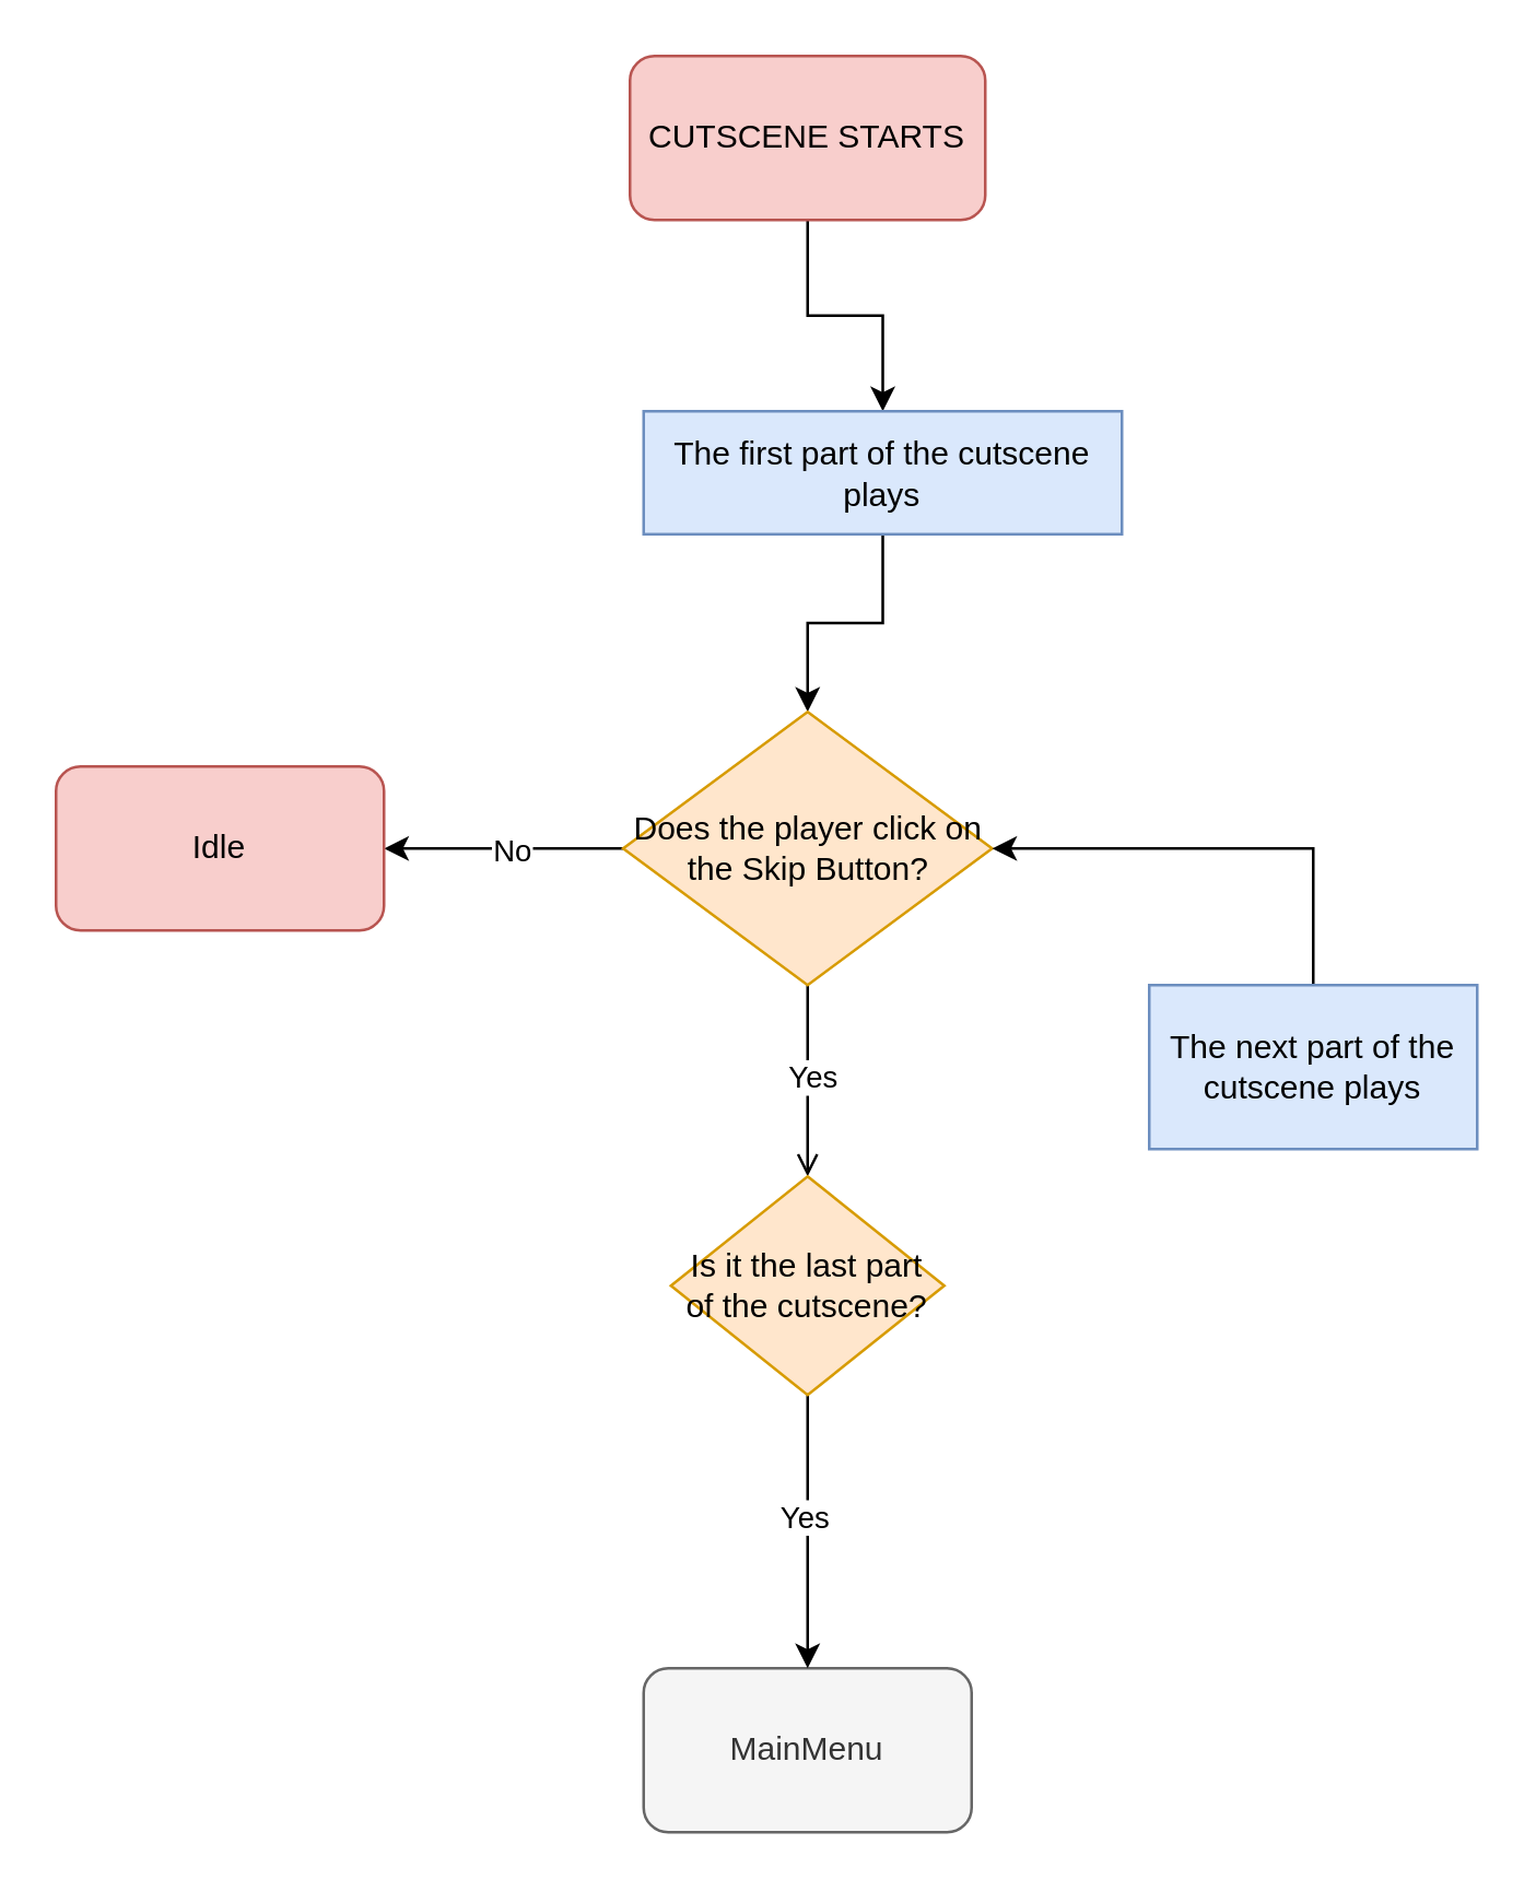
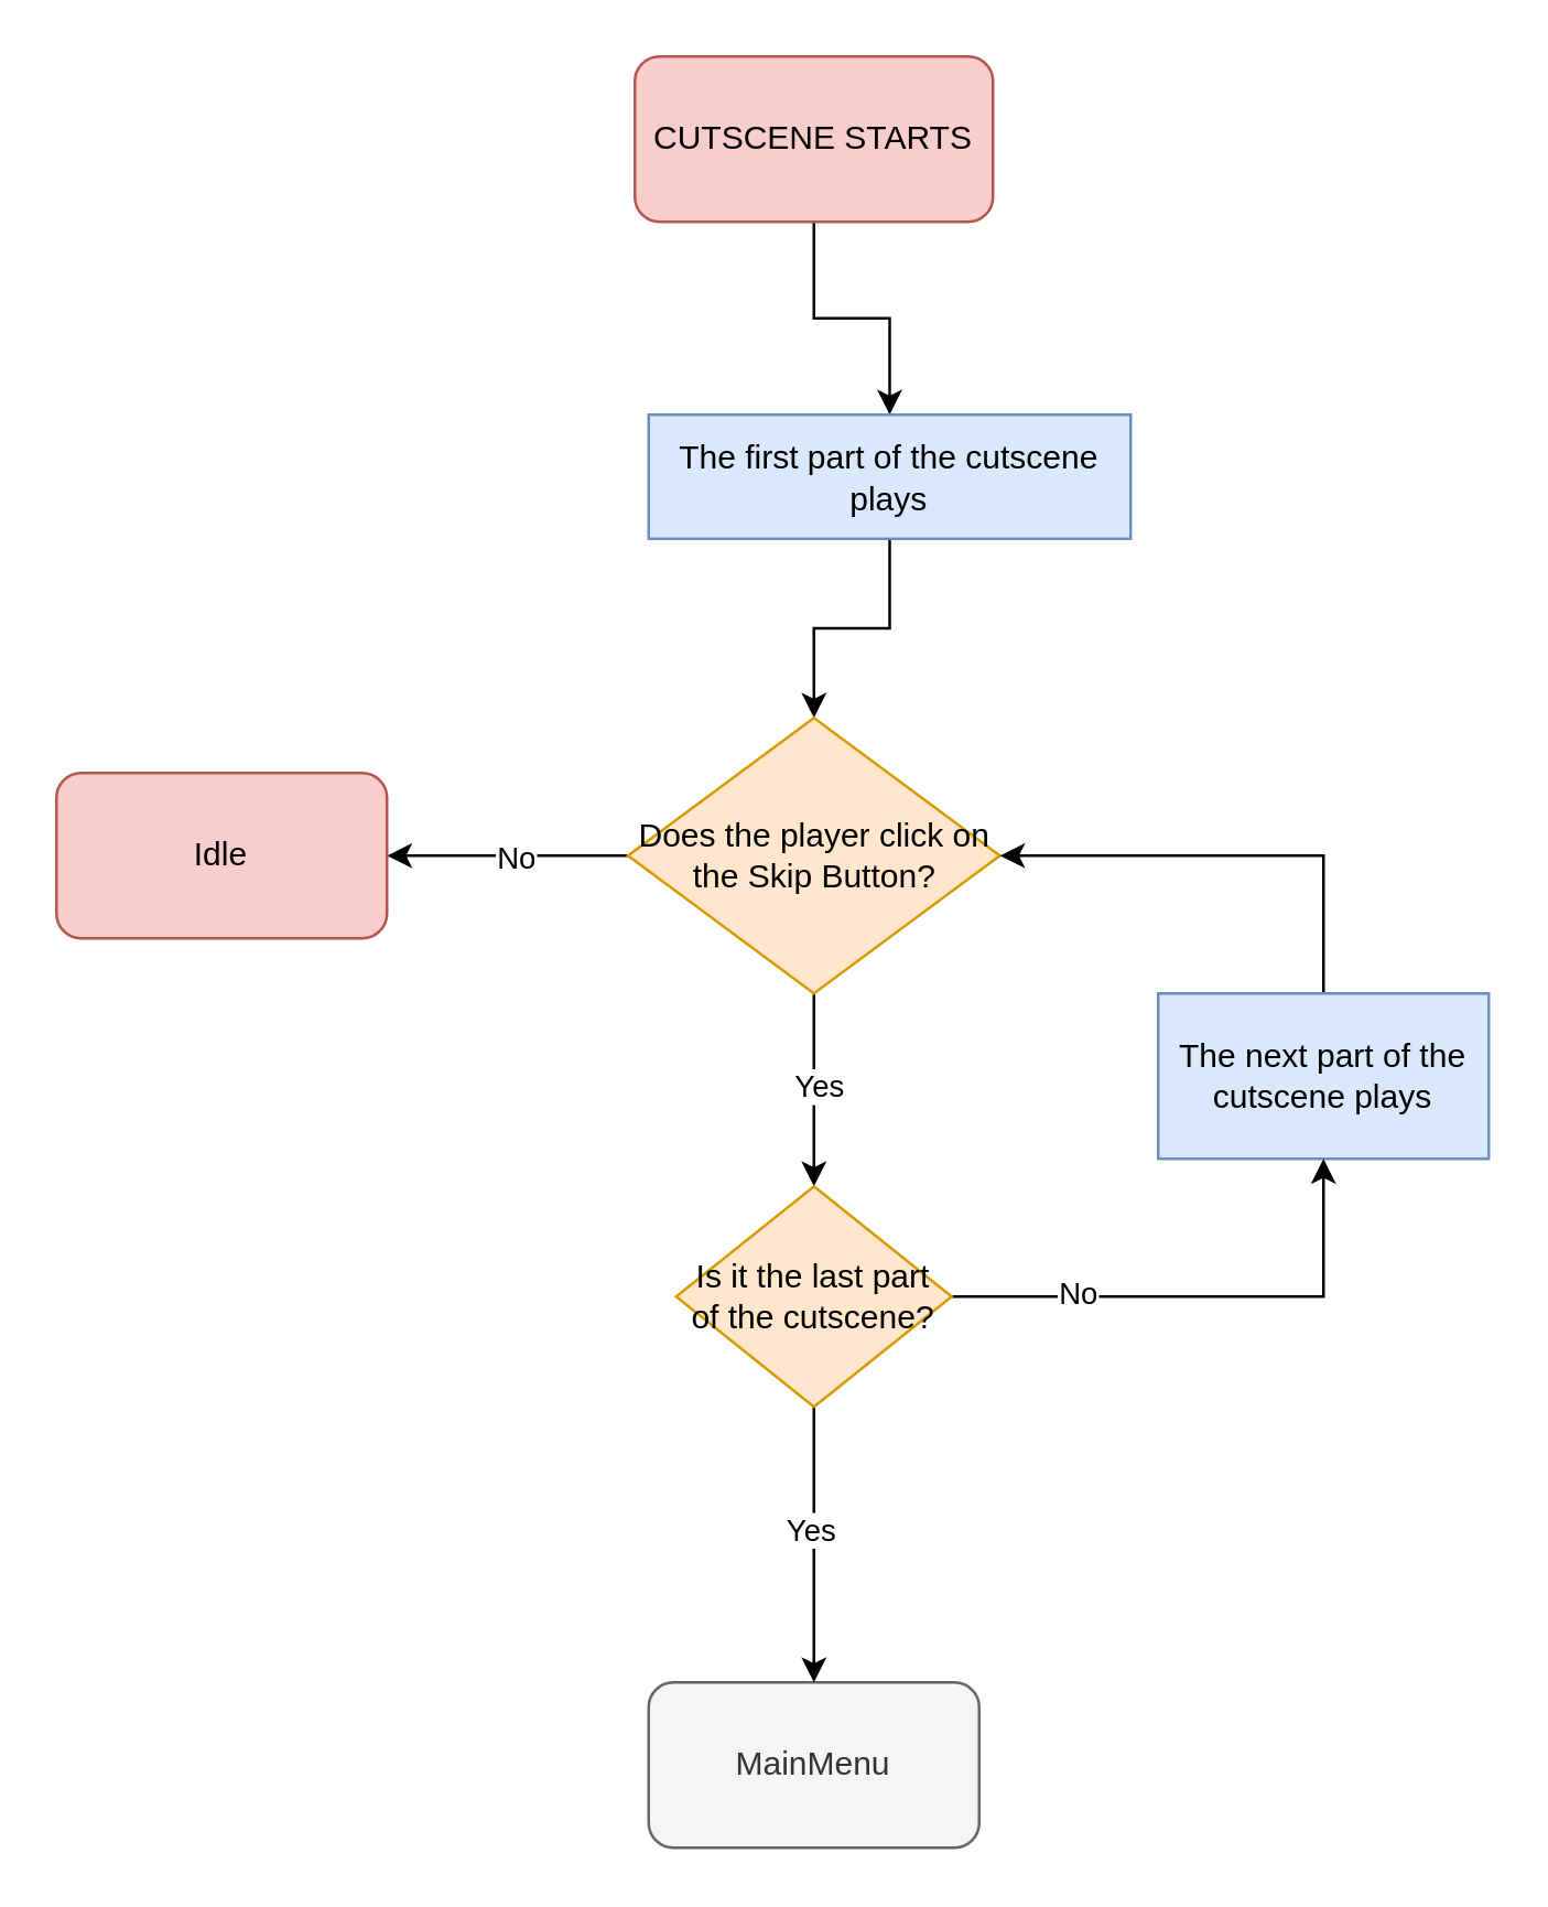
  <mxCell id="0" />
  <mxCell id="1" parent="0" />
  <mxCell id="2" style="edgeStyle=orthogonalEdgeStyle;rounded=0;orthogonalLoop=1;jettySize=auto;html=1;exitX=0.5;exitY=1;exitDx=0;exitDy=0;entryX=0.5;entryY=0;entryDx=0;entryDy=0;" edge="1" parent="1" source="3" target="5"><mxGeometry relative="1" as="geometry" /></mxCell>
  <mxCell id="3" value="CUTSCENE STARTS" style="rounded=1;whiteSpace=wrap;html=1;fillColor=#f8cecc;strokeColor=#b85450;" vertex="1" parent="1"><mxGeometry x="230" y="20" width="130" height="60" as="geometry" /></mxCell>
  <mxCell id="4" style="edgeStyle=orthogonalEdgeStyle;rounded=0;orthogonalLoop=1;jettySize=auto;html=1;exitX=0.5;exitY=1;exitDx=0;exitDy=0;entryX=0.5;entryY=0;entryDx=0;entryDy=0;" edge="1" parent="1" source="5" target="10"><mxGeometry relative="1" as="geometry" /></mxCell>
  <mxCell id="5" value="The first part of the cutscene plays" style="rounded=0;whiteSpace=wrap;html=1;fillColor=#dae8fc;strokeColor=#6c8ebf;" vertex="1" parent="1"><mxGeometry x="235" y="150" width="175" height="45" as="geometry" /></mxCell>
  <mxCell id="6" style="edgeStyle=orthogonalEdgeStyle;rounded=0;orthogonalLoop=1;jettySize=auto;html=1;exitX=0;exitY=0.5;exitDx=0;exitDy=0;entryX=1;entryY=0.5;entryDx=0;entryDy=0;" edge="1" parent="1" source="10" target="11"><mxGeometry relative="1" as="geometry" /></mxCell>
  <mxCell id="7" value="No" style="edgeLabel;html=1;align=center;verticalAlign=middle;resizable=0;points=[];" connectable="0" vertex="1" parent="6"><mxGeometry x="-0.055" y="3" relative="1" as="geometry"><mxPoint y="-3" as="offset" /></mxGeometry></mxCell>
- <mxCell id="8" style="edgeStyle=orthogonalEdgeStyle;rounded=0;orthogonalLoop=1;jettySize=auto;html=1;exitX=0.5;exitY=1;exitDx=0;exitDy=0;entryX=0.5;entryY=0;entryDx=0;entryDy=0;endArrow=open;" edge="1" parent="1" source="10" target="19"><mxGeometry relative="1" as="geometry" /></mxCell>
+ <mxCell id="8" style="edgeStyle=orthogonalEdgeStyle;rounded=0;orthogonalLoop=1;jettySize=auto;html=1;exitX=0.5;exitY=1;exitDx=0;exitDy=0;entryX=0.5;entryY=0;entryDx=0;entryDy=0;" edge="1" parent="1" source="10" target="19"><mxGeometry relative="1" as="geometry" /></mxCell>
  <mxCell id="9" value="Yes" style="edgeLabel;html=1;align=center;verticalAlign=middle;resizable=0;points=[];" connectable="0" vertex="1" parent="8"><mxGeometry x="-0.065" y="1" relative="1" as="geometry"><mxPoint as="offset" /></mxGeometry></mxCell>
  <mxCell id="10" value="Does the player click on the Skip Button?" style="rhombus;whiteSpace=wrap;html=1;fillColor=#ffe6cc;strokeColor=#d79b00;" vertex="1" parent="1"><mxGeometry x="227.5" y="260" width="135" height="100" as="geometry" /></mxCell>
  <mxCell id="11" value="Idle" style="rounded=1;whiteSpace=wrap;html=1;fillColor=#f8cecc;strokeColor=#b85450;" vertex="1" parent="1"><mxGeometry x="20" y="280" width="120" height="60" as="geometry" /></mxCell>
  <mxCell id="12" style="edgeStyle=orthogonalEdgeStyle;rounded=0;orthogonalLoop=1;jettySize=auto;html=1;exitX=0.5;exitY=0;exitDx=0;exitDy=0;entryX=1;entryY=0.5;entryDx=0;entryDy=0;" edge="1" parent="1" source="13" target="10"><mxGeometry relative="1" as="geometry" /></mxCell>
  <mxCell id="13" value="The next part of the cutscene plays" style="rounded=0;whiteSpace=wrap;html=1;fillColor=#dae8fc;strokeColor=#6c8ebf;" vertex="1" parent="1"><mxGeometry x="420" y="360" width="120" height="60" as="geometry" /></mxCell>
  <mxCell id="14" value="MainMenu" style="rounded=1;whiteSpace=wrap;html=1;fillColor=#f5f5f5;fontColor=#333333;strokeColor=#666666;" vertex="1" parent="1"><mxGeometry x="235" y="610" width="120" height="60" as="geometry" /></mxCell>
  <mxCell id="15" style="edgeStyle=orthogonalEdgeStyle;rounded=0;orthogonalLoop=1;jettySize=auto;html=1;exitX=0.5;exitY=1;exitDx=0;exitDy=0;entryX=0.5;entryY=0;entryDx=0;entryDy=0;" edge="1" parent="1" source="19" target="14"><mxGeometry relative="1" as="geometry" /></mxCell>
  <mxCell id="16" value="Yes" style="edgeLabel;html=1;align=center;verticalAlign=middle;resizable=0;points=[];" connectable="0" vertex="1" parent="15"><mxGeometry x="-0.117" y="-2" relative="1" as="geometry"><mxPoint as="offset" /></mxGeometry></mxCell>
+ <mxCell id="17" style="edgeStyle=orthogonalEdgeStyle;rounded=0;orthogonalLoop=1;jettySize=auto;html=1;exitX=1;exitY=0.5;exitDx=0;exitDy=0;entryX=0.5;entryY=1;entryDx=0;entryDy=0;" edge="1" parent="1" source="19" target="13"><mxGeometry relative="1" as="geometry" /></mxCell>
+ <mxCell id="18" value="No" style="edgeLabel;html=1;align=center;verticalAlign=middle;resizable=0;points=[];" connectable="0" vertex="1" parent="17"><mxGeometry x="-0.513" y="2" relative="1" as="geometry"><mxPoint as="offset" /></mxGeometry></mxCell>
  <mxCell id="19" value="Is it the last part of the cutscene?" style="rhombus;whiteSpace=wrap;html=1;fillColor=#ffe6cc;strokeColor=#d79b00;" vertex="1" parent="1"><mxGeometry x="245" y="430" width="100" height="80" as="geometry" /></mxCell>
